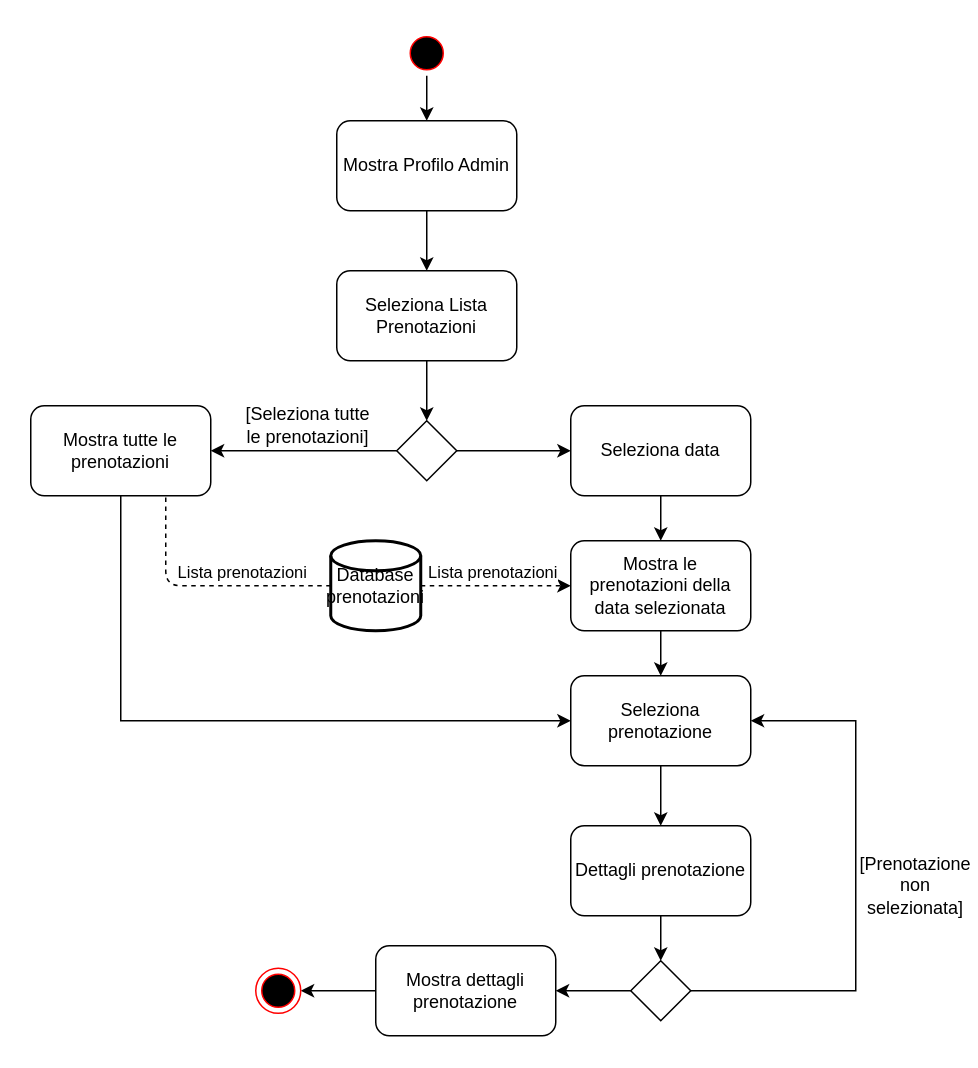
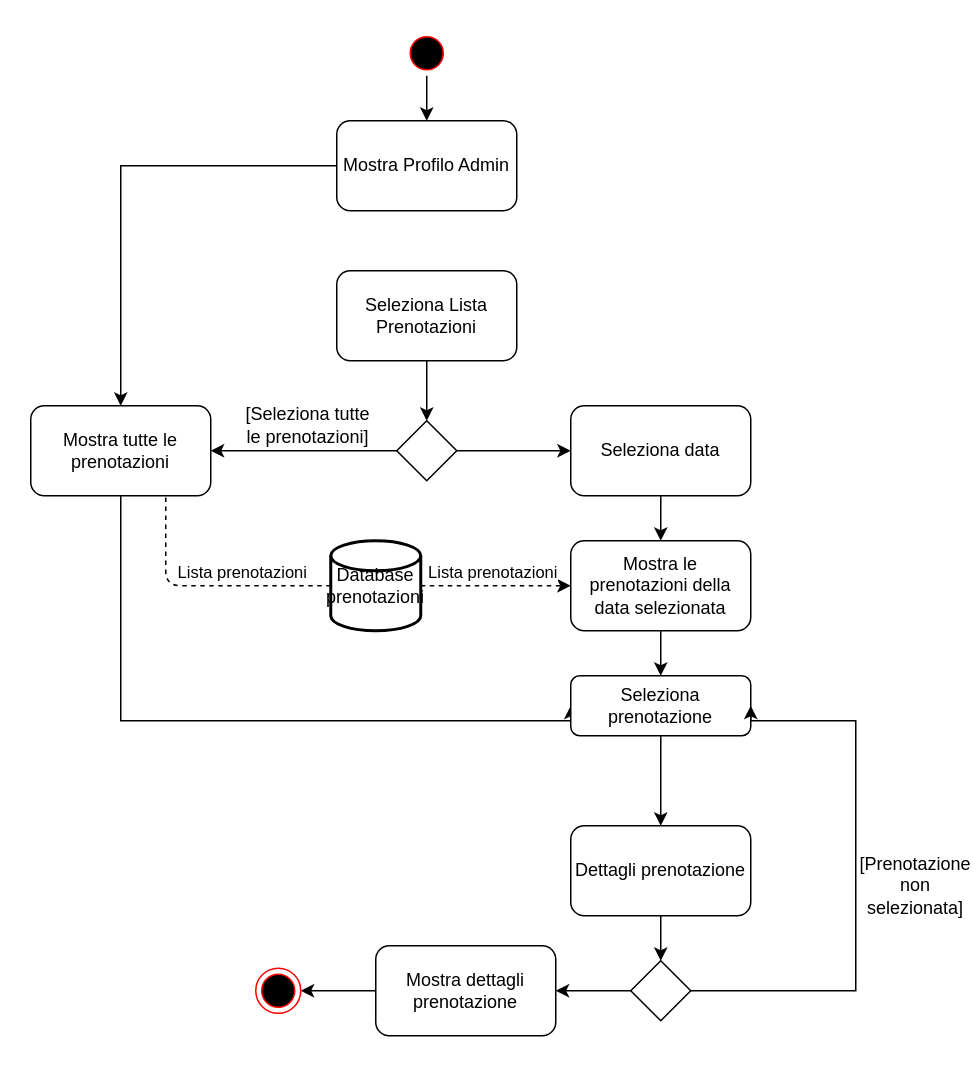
  <mxCell id="0" />
  <mxCell id="1" parent="0" />
  <mxCell id="2" value="" style="edgeStyle=orthogonalEdgeStyle;rounded=0;orthogonalLoop=1;jettySize=auto;html=1;" edge="1" parent="1" source="3" target="5"><mxGeometry relative="1" as="geometry" /></mxCell>
  <mxCell id="3" value="" style="ellipse;html=1;shape=startState;fillColor=#000000;strokeColor=#ff0000;" vertex="1" parent="1"><mxGeometry x="269" y="20" width="30" height="30" as="geometry" /></mxCell>
- <mxCell id="4" value="" style="edgeStyle=orthogonalEdgeStyle;rounded=0;orthogonalLoop=1;jettySize=auto;html=1;" edge="1" parent="1" source="5" target="7"><mxGeometry relative="1" as="geometry" /></mxCell>
+ <mxCell id="4" value="" style="edgeStyle=orthogonalEdgeStyle;rounded=0;orthogonalLoop=1;jettySize=auto;html=1;" edge="1" parent="1" source="5" target="12"><mxGeometry relative="1" as="geometry" /></mxCell>
  <mxCell id="5" value="Mostra Profilo Admin" style="rounded=1;whiteSpace=wrap;html=1;" vertex="1" parent="1"><mxGeometry x="224" y="80" width="120" height="60" as="geometry" /></mxCell>
  <mxCell id="6" value="" style="edgeStyle=orthogonalEdgeStyle;rounded=0;orthogonalLoop=1;jettySize=auto;html=1;" edge="1" parent="1" source="7" target="10"><mxGeometry relative="1" as="geometry" /></mxCell>
  <mxCell id="7" value="Seleziona Lista Prenotazioni" style="rounded=1;whiteSpace=wrap;html=1;" vertex="1" parent="1"><mxGeometry x="224" y="180" width="120" height="60" as="geometry" /></mxCell>
  <mxCell id="8" value="" style="edgeStyle=orthogonalEdgeStyle;rounded=0;orthogonalLoop=1;jettySize=auto;html=1;entryX=1;entryY=0.5;entryDx=0;entryDy=0;" edge="1" parent="1" source="10" target="12"><mxGeometry relative="1" as="geometry"><mxPoint x="224" y="300" as="targetPoint" /></mxGeometry></mxCell>
  <mxCell id="9" value="" style="edgeStyle=orthogonalEdgeStyle;rounded=0;orthogonalLoop=1;jettySize=auto;html=1;" edge="1" parent="1" source="10" target="14"><mxGeometry relative="1" as="geometry" /></mxCell>
  <mxCell id="10" value="" style="rhombus;whiteSpace=wrap;html=1;" vertex="1" parent="1"><mxGeometry x="264" y="280" width="40" height="40" as="geometry" /></mxCell>
  <mxCell id="11" style="edgeStyle=orthogonalEdgeStyle;rounded=0;orthogonalLoop=1;jettySize=auto;html=1;entryX=0;entryY=0.5;entryDx=0;entryDy=0;" edge="1" parent="1" source="12" target="19"><mxGeometry relative="1" as="geometry"><Array as="points"><mxPoint x="80" y="480" /></Array></mxGeometry></mxCell>
  <mxCell id="12" value="Mostra tutte le prenotazioni" style="rounded=1;whiteSpace=wrap;html=1;" vertex="1" parent="1"><mxGeometry x="20" y="270" width="120" height="60" as="geometry" /></mxCell>
  <mxCell id="13" value="" style="edgeStyle=orthogonalEdgeStyle;rounded=0;orthogonalLoop=1;jettySize=auto;html=1;" edge="1" parent="1" source="14" target="17"><mxGeometry relative="1" as="geometry" /></mxCell>
  <mxCell id="14" value="Seleziona data" style="rounded=1;whiteSpace=wrap;html=1;" vertex="1" parent="1"><mxGeometry x="380" y="270" width="120" height="60" as="geometry" /></mxCell>
  <mxCell id="15" value="[Seleziona tutte le prenotazioni]" style="text;html=1;strokeColor=none;fillColor=none;align=center;verticalAlign=middle;whiteSpace=wrap;rounded=0;" vertex="1" parent="1"><mxGeometry x="160" y="273" width="90" height="20" as="geometry" /></mxCell>
  <mxCell id="16" value="" style="edgeStyle=orthogonalEdgeStyle;rounded=0;orthogonalLoop=1;jettySize=auto;html=1;" edge="1" parent="1" source="17" target="19"><mxGeometry relative="1" as="geometry" /></mxCell>
  <mxCell id="17" value="Mostra le prenotazioni della data selezionata" style="rounded=1;whiteSpace=wrap;html=1;" vertex="1" parent="1"><mxGeometry x="380" y="360" width="120" height="60" as="geometry" /></mxCell>
  <mxCell id="18" value="" style="edgeStyle=orthogonalEdgeStyle;rounded=0;orthogonalLoop=1;jettySize=auto;html=1;" edge="1" parent="1" source="19" target="21"><mxGeometry relative="1" as="geometry" /></mxCell>
- <mxCell id="19" value="Seleziona prenotazione" style="rounded=1;whiteSpace=wrap;html=1;" vertex="1" parent="1"><mxGeometry x="380" y="450" width="120" height="60" as="geometry" /></mxCell>
+ <mxCell id="19" value="Seleziona prenotazione" style="rounded=1;whiteSpace=wrap;html=1;" vertex="1" parent="1"><mxGeometry x="380" y="450" width="120" height="40" as="geometry" /></mxCell>
  <mxCell id="20" value="" style="edgeStyle=orthogonalEdgeStyle;rounded=0;orthogonalLoop=1;jettySize=auto;html=1;" edge="1" parent="1" source="21" target="24"><mxGeometry relative="1" as="geometry" /></mxCell>
  <mxCell id="21" value="Dettagli prenotazione" style="rounded=1;whiteSpace=wrap;html=1;" vertex="1" parent="1"><mxGeometry x="380" y="550" width="120" height="60" as="geometry" /></mxCell>
  <mxCell id="22" style="edgeStyle=orthogonalEdgeStyle;rounded=0;orthogonalLoop=1;jettySize=auto;html=1;entryX=1;entryY=0.5;entryDx=0;entryDy=0;" edge="1" parent="1" source="24" target="19"><mxGeometry relative="1" as="geometry"><Array as="points"><mxPoint x="570" y="660" /><mxPoint x="570" y="480" /></Array></mxGeometry></mxCell>
  <mxCell id="23" value="" style="edgeStyle=orthogonalEdgeStyle;rounded=0;orthogonalLoop=1;jettySize=auto;html=1;" edge="1" parent="1" source="24" target="27"><mxGeometry relative="1" as="geometry" /></mxCell>
  <mxCell id="24" value="" style="rhombus;whiteSpace=wrap;html=1;" vertex="1" parent="1"><mxGeometry x="420" y="640" width="40" height="40" as="geometry" /></mxCell>
  <mxCell id="25" value="[Prenotazione non selezionata]" style="text;html=1;strokeColor=none;fillColor=none;align=center;verticalAlign=middle;whiteSpace=wrap;rounded=0;" vertex="1" parent="1"><mxGeometry x="590" y="580" width="40" height="20" as="geometry" /></mxCell>
  <mxCell id="26" value="" style="edgeStyle=orthogonalEdgeStyle;rounded=0;orthogonalLoop=1;jettySize=auto;html=1;" edge="1" parent="1" source="27" target="28"><mxGeometry relative="1" as="geometry" /></mxCell>
  <mxCell id="27" value="Mostra dettagli prenotazione" style="rounded=1;whiteSpace=wrap;html=1;" vertex="1" parent="1"><mxGeometry x="250" y="630" width="120" height="60" as="geometry" /></mxCell>
  <mxCell id="28" value="" style="ellipse;html=1;shape=endState;fillColor=#000000;strokeColor=#ff0000;" vertex="1" parent="1"><mxGeometry x="170" y="645" width="30" height="30" as="geometry" /></mxCell>
  <mxCell id="29" value="Database&lt;br&gt;prenotazioni" style="strokeWidth=2;html=1;shape=mxgraph.flowchart.database;whiteSpace=wrap;" vertex="1" parent="1"><mxGeometry x="220" y="360" width="60" height="60" as="geometry" /></mxCell>
  <mxCell id="30" value="" style="endArrow=classic;dashed=1;html=1;exitX=1;exitY=0.5;exitDx=0;exitDy=0;exitPerimeter=0;entryX=0;entryY=0.5;entryDx=0;entryDy=0;" edge="1" parent="1" source="29" target="17"><mxGeometry width="50" height="50" relative="1" as="geometry"><mxPoint x="400" y="380" as="sourcePoint" /><mxPoint x="450" y="330" as="targetPoint" /></mxGeometry></mxCell>
  <mxCell id="31" value="Lista prenotazioni" style="edgeLabel;html=1;align=center;verticalAlign=middle;resizable=0;points=[];" vertex="1" connectable="0" parent="30"><mxGeometry x="0.378" y="-1" relative="1" as="geometry"><mxPoint x="-22" y="-11" as="offset" /></mxGeometry></mxCell>
  <mxCell id="32" value="" style="endArrow=none;dashed=1;html=1;entryX=0.75;entryY=1;entryDx=0;entryDy=0;exitX=0;exitY=0.5;exitDx=0;exitDy=0;exitPerimeter=0;" edge="1" parent="1" source="29" target="12"><mxGeometry width="50" height="50" relative="1" as="geometry"><mxPoint x="400" y="380" as="sourcePoint" /><mxPoint x="450" y="330" as="targetPoint" /><Array as="points"><mxPoint x="110" y="390" /></Array></mxGeometry></mxCell>
  <mxCell id="33" value="Lista prenotazioni" style="edgeLabel;html=1;align=center;verticalAlign=middle;resizable=0;points=[];" vertex="1" connectable="0" parent="32"><mxGeometry x="-0.153" y="-1" relative="1" as="geometry"><mxPoint x="12" y="-9" as="offset" /></mxGeometry></mxCell>
